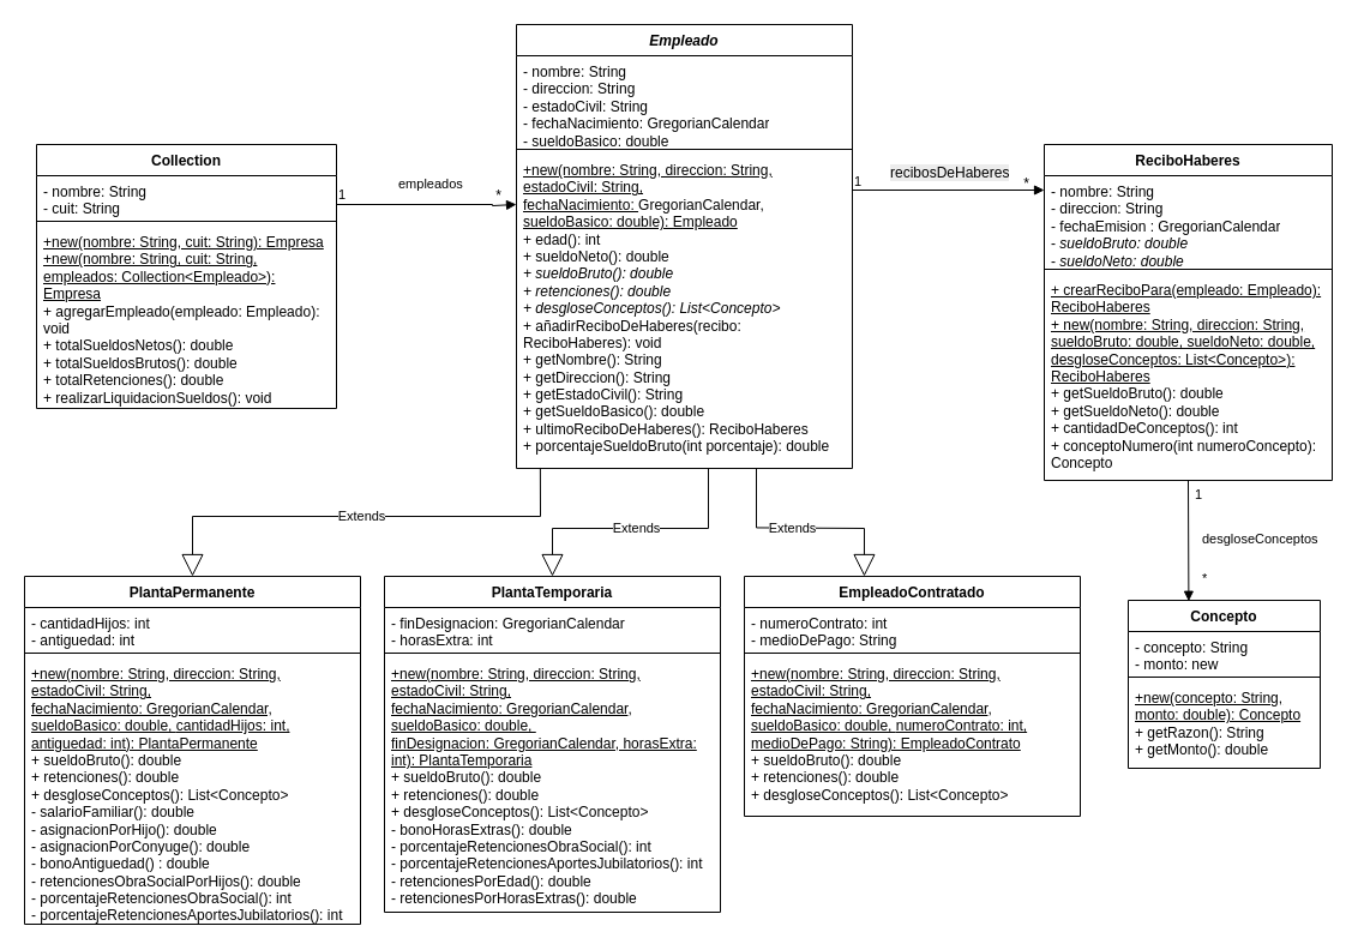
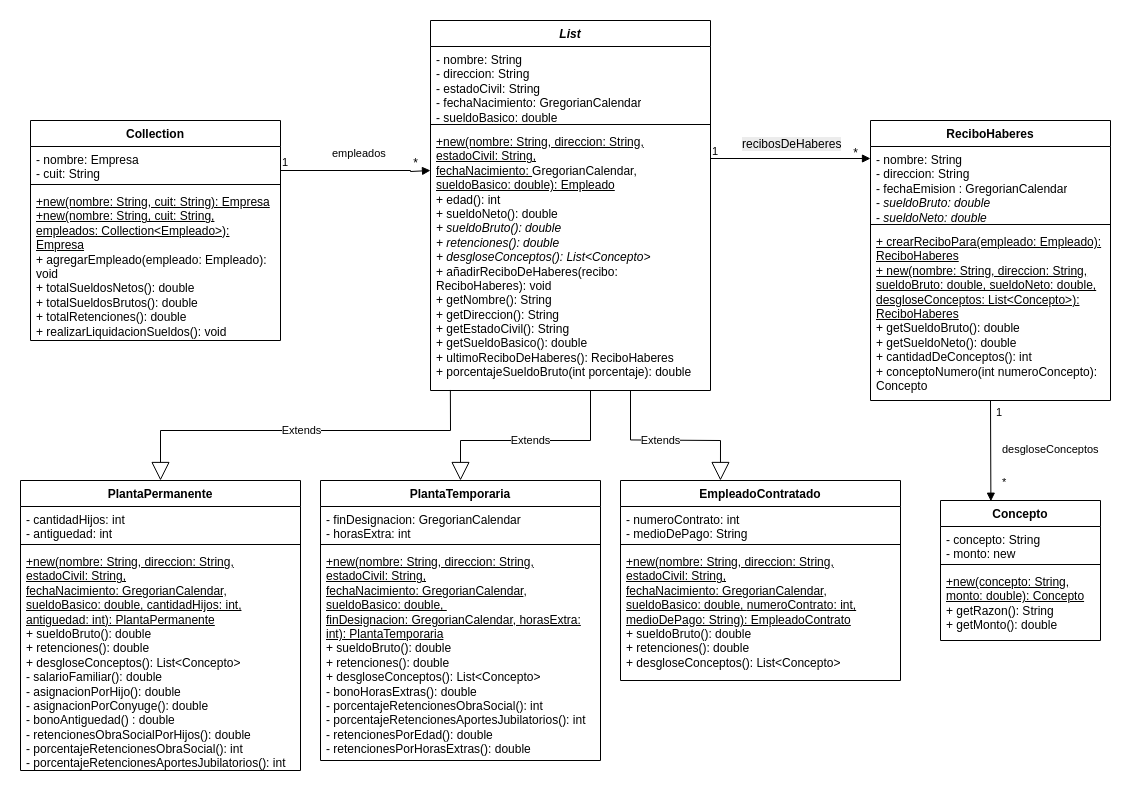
  <mxCell id="0" />
  <mxCell id="1" parent="0" />
  <mxCell id="2" value="Collection" style="swimlane;fontStyle=1;align=center;verticalAlign=top;childLayout=stackLayout;horizontal=1;startSize=26;horizontalStack=0;resizeParent=1;resizeParentMax=0;resizeLast=0;collapsible=1;marginBottom=0;whiteSpace=wrap;html=1;" parent="1" vertex="1"><mxGeometry x="30" y="120" width="250" height="220" as="geometry" /></mxCell>
- <mxCell id="3" value="- nombre: String&lt;div&gt;- cuit: String&lt;/div&gt;" style="text;strokeColor=none;fillColor=none;align=left;verticalAlign=top;spacingLeft=4;spacingRight=4;overflow=hidden;rotatable=0;points=[[0,0.5],[1,0.5]];portConstraint=eastwest;whiteSpace=wrap;html=1;" parent="2" vertex="1"><mxGeometry y="26" width="250" height="34" as="geometry" /></mxCell>
+ <mxCell id="3" value="- nombre: Empresa&lt;div&gt;- cuit: String&lt;/div&gt;" style="text;strokeColor=none;fillColor=none;align=left;verticalAlign=top;spacingLeft=4;spacingRight=4;overflow=hidden;rotatable=0;points=[[0,0.5],[1,0.5]];portConstraint=eastwest;whiteSpace=wrap;html=1;" parent="2" vertex="1"><mxGeometry y="26" width="250" height="34" as="geometry" /></mxCell>
  <mxCell id="4" value="" style="line;strokeWidth=1;fillColor=none;align=left;verticalAlign=middle;spacingTop=-1;spacingLeft=3;spacingRight=3;rotatable=0;labelPosition=right;points=[];portConstraint=eastwest;strokeColor=inherit;" parent="2" vertex="1"><mxGeometry y="60" width="250" height="8" as="geometry" /></mxCell>
  <mxCell id="5" value="&lt;div&gt;&lt;u&gt;+new(nombre: String, cuit: String): Empresa&lt;/u&gt;&lt;u&gt;&lt;br&gt;+new(nombre: String, cuit: String, empleados: Collection&amp;lt;Empleado&amp;gt;): Empresa&lt;/u&gt;&lt;/div&gt;&lt;div&gt;+ agregarEmpleado(empleado: Empleado): void&lt;/div&gt;+ totalSueldosNetos(): double&lt;br&gt;+ totalSueldosBrutos(): double&lt;br&gt;+ totalRetenciones(): double&lt;br&gt;+ realizarLiquidacionSueldos(): void&lt;div&gt;&lt;br/&gt;&lt;/div&gt;" style="text;strokeColor=none;fillColor=none;align=left;verticalAlign=top;spacingLeft=4;spacingRight=4;overflow=hidden;rotatable=0;points=[[0,0.5],[1,0.5]];portConstraint=eastwest;whiteSpace=wrap;html=1;" parent="2" vertex="1"><mxGeometry y="68" width="250" height="152" as="geometry" /></mxCell>
- <mxCell id="6" value="&lt;i&gt;Empleado&lt;/i&gt;" style="swimlane;fontStyle=1;align=center;verticalAlign=top;childLayout=stackLayout;horizontal=1;startSize=26;horizontalStack=0;resizeParent=1;resizeParentMax=0;resizeLast=0;collapsible=1;marginBottom=0;whiteSpace=wrap;html=1;" parent="1" vertex="1"><mxGeometry x="430" y="20" width="280" height="370" as="geometry"><mxRectangle x="440" y="170" width="90" height="30" as="alternateBounds" /></mxGeometry></mxCell>
+ <mxCell id="6" value="&lt;i&gt;List&lt;/i&gt;" style="swimlane;fontStyle=1;align=center;verticalAlign=top;childLayout=stackLayout;horizontal=1;startSize=26;horizontalStack=0;resizeParent=1;resizeParentMax=0;resizeLast=0;collapsible=1;marginBottom=0;whiteSpace=wrap;html=1;" parent="1" vertex="1"><mxGeometry x="430" y="20" width="280" height="370" as="geometry"><mxRectangle x="440" y="170" width="90" height="30" as="alternateBounds" /></mxGeometry></mxCell>
  <mxCell id="7" value="- nombre: String&lt;div&gt;- direccion: String&lt;/div&gt;&lt;div&gt;- estadoCivil: String&lt;/div&gt;&lt;div&gt;- fechaNacimiento: GregorianCalendar&lt;br&gt;- sueldoBasico: double&lt;br&gt;&lt;/div&gt;" style="text;strokeColor=none;fillColor=none;align=left;verticalAlign=top;spacingLeft=4;spacingRight=4;overflow=hidden;rotatable=0;points=[[0,0.5],[1,0.5]];portConstraint=eastwest;whiteSpace=wrap;html=1;" parent="6" vertex="1"><mxGeometry y="26" width="280" height="74" as="geometry" /></mxCell>
  <mxCell id="8" value="" style="line;strokeWidth=1;fillColor=none;align=left;verticalAlign=middle;spacingTop=-1;spacingLeft=3;spacingRight=3;rotatable=0;labelPosition=right;points=[];portConstraint=eastwest;strokeColor=inherit;" parent="6" vertex="1"><mxGeometry y="100" width="280" height="8" as="geometry" /></mxCell>
  <mxCell id="9" value="&lt;u&gt;+new(nombre: String, direccion: String, estadoCivil: String, fechaNacimiento:&amp;nbsp;&lt;/u&gt;GregorianCalendar&lt;u&gt;, sueldoBasico: double): Empleado&lt;/u&gt;&lt;br&gt;+ edad(): int&lt;br&gt;+ sueldoNeto()&lt;span style=&quot;color: light-dark(rgb(0, 0, 0), rgb(255, 255, 255)); background-color: transparent;&quot;&gt;: double&lt;/span&gt;&lt;br&gt;&lt;div&gt;&lt;i&gt;+ sueldoBruto(): double&lt;br&gt;+ retenciones()&lt;span style=&quot;background-color: transparent; color: light-dark(rgb(0, 0, 0), rgb(255, 255, 255));&quot;&gt;: double&lt;/span&gt;&lt;/i&gt;&lt;/div&gt;&lt;div&gt;&lt;span style=&quot;background-color: transparent; color: light-dark(rgb(0, 0, 0), rgb(255, 255, 255));&quot;&gt;&lt;i&gt;+ desgloseConceptos(): List&amp;lt;Concepto&amp;gt;&lt;br&gt;&lt;/i&gt;&lt;/span&gt;+ añadirReciboDeHaberes(recibo: ReciboHaberes): void&lt;br&gt;+ getNombre(): String&lt;/div&gt;&lt;div&gt;+ getDireccion(): String&lt;/div&gt;&lt;div&gt;+ getEstadoCivil(): String&lt;br&gt;+ getSueldoBasico(): double&lt;/div&gt;&lt;div&gt;+ ultimoReciboDeHaberes(): ReciboHaberes&lt;/div&gt;&lt;div&gt;+ porcentajeSueldoBruto(int porcentaje): double&lt;i&gt;&lt;/i&gt;&lt;/div&gt;" style="text;strokeColor=none;fillColor=none;align=left;verticalAlign=top;spacingLeft=4;spacingRight=4;overflow=hidden;rotatable=0;points=[[0,0.5],[1,0.5]];portConstraint=eastwest;whiteSpace=wrap;html=1;" parent="6" vertex="1"><mxGeometry y="108" width="280" height="262" as="geometry" /></mxCell>
  <mxCell id="10" value="empleados" style="endArrow=block;endFill=1;html=1;edgeStyle=orthogonalEdgeStyle;align=left;verticalAlign=top;rounded=0;" parent="1" edge="1"><mxGeometry x="-0.338" y="30" relative="1" as="geometry"><mxPoint x="280" y="170" as="sourcePoint" /><mxPoint x="430" y="170" as="targetPoint" /><Array as="points"><mxPoint x="410" y="170" /><mxPoint x="410" y="171" /></Array><mxPoint as="offset" /></mxGeometry></mxCell>
  <mxCell id="11" value="1" style="edgeLabel;resizable=0;html=1;align=left;verticalAlign=bottom;" parent="10" connectable="0" vertex="1"><mxGeometry x="-1" relative="1" as="geometry" /></mxCell>
  <mxCell id="12" value="*" style="text;html=1;align=center;verticalAlign=middle;resizable=0;points=[];autosize=1;strokeColor=none;fillColor=none;" parent="1" vertex="1"><mxGeometry x="400" y="148" width="30" height="30" as="geometry" /></mxCell>
  <mxCell id="13" value="PlantaPermanente" style="swimlane;fontStyle=1;align=center;verticalAlign=top;childLayout=stackLayout;horizontal=1;startSize=26;horizontalStack=0;resizeParent=1;resizeParentMax=0;resizeLast=0;collapsible=1;marginBottom=0;whiteSpace=wrap;html=1;" parent="1" vertex="1"><mxGeometry x="20" y="480" width="280" height="290" as="geometry" /></mxCell>
  <mxCell id="14" value="- cantidadHijos: int&lt;div&gt;- antiguedad: int&lt;/div&gt;" style="text;strokeColor=none;fillColor=none;align=left;verticalAlign=top;spacingLeft=4;spacingRight=4;overflow=hidden;rotatable=0;points=[[0,0.5],[1,0.5]];portConstraint=eastwest;whiteSpace=wrap;html=1;" parent="13" vertex="1"><mxGeometry y="26" width="280" height="34" as="geometry" /></mxCell>
  <mxCell id="15" value="" style="line;strokeWidth=1;fillColor=none;align=left;verticalAlign=middle;spacingTop=-1;spacingLeft=3;spacingRight=3;rotatable=0;labelPosition=right;points=[];portConstraint=eastwest;strokeColor=inherit;" parent="13" vertex="1"><mxGeometry y="60" width="280" height="8" as="geometry" /></mxCell>
  <mxCell id="16" value="&lt;u&gt;+new(&lt;/u&gt;&lt;u&gt;nombre: String, direccion: String, estadoCivil: String, fechaNacimiento:&amp;nbsp;GregorianCalendar, sueldoBasico: double,&amp;nbsp;&lt;/u&gt;&lt;u&gt;cantidadHijos: int, antiguedad: int): PlantaPermanente&lt;/u&gt;&lt;br&gt;+ sueldoBruto(): double&lt;br&gt;+ retenciones()&lt;span style=&quot;color: light-dark(rgb(0, 0, 0), rgb(255, 255, 255)); background-color: transparent;&quot;&gt;: double&lt;br&gt;&lt;/span&gt;+ desgloseConceptos(): List&amp;lt;Concepto&amp;gt;&lt;span style=&quot;color: light-dark(rgb(0, 0, 0), rgb(255, 255, 255)); background-color: transparent;&quot;&gt;&lt;br&gt;- salarioFamiliar(): double&lt;br&gt;- asignacionPorHijo(): double&lt;/span&gt;&lt;div&gt;&lt;span style=&quot;color: light-dark(rgb(0, 0, 0), rgb(255, 255, 255)); background-color: transparent;&quot;&gt;- asignacionPorConyuge(): double&lt;/span&gt;&lt;/div&gt;&lt;div&gt;&lt;span style=&quot;color: light-dark(rgb(0, 0, 0), rgb(255, 255, 255)); background-color: transparent;&quot;&gt;- bonoAntiguedad() : double&lt;br&gt;- retencionesObraSocialPorHijos(): double&lt;br&gt;&lt;/span&gt;- porcentajeRetencionesObraSocial(): int&lt;span style=&quot;color: light-dark(rgb(0, 0, 0), rgb(255, 255, 255)); background-color: transparent;&quot;&gt;&lt;br&gt;&lt;/span&gt;- porcentajeRetencionesAportesJubilatorios(): int&lt;span style=&quot;color: light-dark(rgb(0, 0, 0), rgb(255, 255, 255)); background-color: transparent;&quot;&gt;&lt;/span&gt;&lt;/div&gt;" style="text;strokeColor=none;fillColor=none;align=left;verticalAlign=top;spacingLeft=4;spacingRight=4;overflow=hidden;rotatable=0;points=[[0,0.5],[1,0.5]];portConstraint=eastwest;whiteSpace=wrap;html=1;" parent="13" vertex="1"><mxGeometry y="68" width="280" height="222" as="geometry" /></mxCell>
  <mxCell id="17" value="Extends" style="endArrow=block;endSize=16;endFill=0;html=1;rounded=0;entryX=0.5;entryY=0;entryDx=0;entryDy=0;" parent="1" target="19" edge="1"><mxGeometry width="160" relative="1" as="geometry"><mxPoint x="590" y="390" as="sourcePoint" /><mxPoint x="830.1" y="449.44" as="targetPoint" /><Array as="points"><mxPoint x="590" y="440" /><mxPoint x="460" y="440" /></Array></mxGeometry></mxCell>
  <mxCell id="18" value="Extends" style="endArrow=block;endSize=16;endFill=0;html=1;rounded=0;entryX=0.5;entryY=0;entryDx=0;entryDy=0;exitX=0.071;exitY=0.998;exitDx=0;exitDy=0;exitPerimeter=0;" parent="1" source="9" target="13" edge="1"><mxGeometry width="160" relative="1" as="geometry"><mxPoint x="450" y="410" as="sourcePoint" /><mxPoint x="510.17" y="481" as="targetPoint" /><Array as="points"><mxPoint x="450" y="430" /><mxPoint x="160" y="430" /></Array></mxGeometry></mxCell>
  <mxCell id="19" value="PlantaTemporaria" style="swimlane;fontStyle=1;align=center;verticalAlign=top;childLayout=stackLayout;horizontal=1;startSize=26;horizontalStack=0;resizeParent=1;resizeParentMax=0;resizeLast=0;collapsible=1;marginBottom=0;whiteSpace=wrap;html=1;" parent="1" vertex="1"><mxGeometry x="320" y="480" width="280" height="280" as="geometry" /></mxCell>
  <mxCell id="20" value="- finDesignacion:&amp;nbsp;&lt;span style=&quot;color: light-dark(rgb(0, 0, 0), rgb(255, 255, 255)); background-color: transparent;&quot;&gt;GregorianCalendar&lt;/span&gt;&lt;div&gt;- horasExtra: int&lt;br&gt;&lt;br&gt;&lt;/div&gt;" style="text;strokeColor=none;fillColor=none;align=left;verticalAlign=top;spacingLeft=4;spacingRight=4;overflow=hidden;rotatable=0;points=[[0,0.5],[1,0.5]];portConstraint=eastwest;whiteSpace=wrap;html=1;" parent="19" vertex="1"><mxGeometry y="26" width="280" height="34" as="geometry" /></mxCell>
  <mxCell id="21" value="" style="line;strokeWidth=1;fillColor=none;align=left;verticalAlign=middle;spacingTop=-1;spacingLeft=3;spacingRight=3;rotatable=0;labelPosition=right;points=[];portConstraint=eastwest;strokeColor=inherit;" parent="19" vertex="1"><mxGeometry y="60" width="280" height="8" as="geometry" /></mxCell>
  <mxCell id="22" value="&lt;div&gt;&lt;u&gt;+new(&lt;/u&gt;&lt;u style=&quot;background-color: transparent; color: light-dark(rgb(0, 0, 0), rgb(255, 255, 255));&quot;&gt;nombre: String, direccion: String, estadoCivil: String, fechaNacimiento:&amp;nbsp;&lt;/u&gt;&lt;span style=&quot;background-color: transparent; color: light-dark(rgb(0, 0, 0), rgb(255, 255, 255));&quot;&gt;&lt;u&gt;GregorianCalendar&lt;/u&gt;&lt;/span&gt;&lt;u style=&quot;background-color: transparent; color: light-dark(rgb(0, 0, 0), rgb(255, 255, 255));&quot;&gt;, sueldoBasico: double,&amp;nbsp;&lt;/u&gt;&lt;/div&gt;&lt;div&gt;&lt;u style=&quot;background-color: transparent; color: light-dark(rgb(0, 0, 0), rgb(255, 255, 255));&quot;&gt;finDesignacion:&amp;nbsp;GregorianCalendar, horasExtra: int): PlantaTemporaria&lt;/u&gt;&lt;/div&gt;+ sueldoBruto(): double&lt;br&gt;+ retenciones()&lt;span style=&quot;color: light-dark(rgb(0, 0, 0), rgb(255, 255, 255)); background-color: transparent;&quot;&gt;: double&lt;br&gt;&lt;/span&gt;+ desgloseConceptos(): List&amp;lt;Concepto&amp;gt;&lt;span style=&quot;color: light-dark(rgb(0, 0, 0), rgb(255, 255, 255)); background-color: transparent;&quot;&gt;&lt;br&gt;- bonoHorasExtras(): double&lt;br&gt;&lt;/span&gt;- porcentajeRetencionesObraSocial(): int&lt;span style=&quot;color: light-dark(rgb(0, 0, 0), rgb(255, 255, 255)); background-color: transparent;&quot;&gt;&lt;br&gt;&lt;/span&gt;- porcentajeRetencionesAportesJubilatorios(): int&lt;span style=&quot;color: light-dark(rgb(0, 0, 0), rgb(255, 255, 255)); background-color: transparent;&quot;&gt;&amp;nbsp;&lt;br&gt;- retencionesPorEdad(): double&lt;br&gt;&lt;/span&gt;- retencionesPorHorasExtras(): double&lt;span style=&quot;color: light-dark(rgb(0, 0, 0), rgb(255, 255, 255)); background-color: transparent;&quot;&gt;&lt;/span&gt;" style="text;strokeColor=none;fillColor=none;align=left;verticalAlign=top;spacingLeft=4;spacingRight=4;overflow=hidden;rotatable=0;points=[[0,0.5],[1,0.5]];portConstraint=eastwest;whiteSpace=wrap;html=1;" parent="19" vertex="1"><mxGeometry y="68" width="280" height="212" as="geometry" /></mxCell>
  <mxCell id="23" value="ReciboHaberes" style="swimlane;fontStyle=1;align=center;verticalAlign=top;childLayout=stackLayout;horizontal=1;startSize=26;horizontalStack=0;resizeParent=1;resizeParentMax=0;resizeLast=0;collapsible=1;marginBottom=0;whiteSpace=wrap;html=1;" parent="1" vertex="1"><mxGeometry x="870" y="120" width="240" height="280" as="geometry" /></mxCell>
  <mxCell id="24" value="- nombre: String&lt;div&gt;- direccion: String&lt;/div&gt;&lt;div&gt;- fechaEmision : GregorianCalendar&lt;br&gt;-&lt;i style=&quot;background-color: transparent; color: light-dark(rgb(0, 0, 0), rgb(255, 255, 255));&quot;&gt;&amp;nbsp;sueldoBruto: double&lt;br&gt;&lt;/i&gt;-&lt;i style=&quot;color: light-dark(rgb(0, 0, 0), rgb(255, 255, 255)); background-color: transparent;&quot;&gt;&amp;nbsp;sueldoNeto: double&lt;/i&gt;&lt;/div&gt;" style="text;strokeColor=none;fillColor=none;align=left;verticalAlign=top;spacingLeft=4;spacingRight=4;overflow=hidden;rotatable=0;points=[[0,0.5],[1,0.5]];portConstraint=eastwest;whiteSpace=wrap;html=1;" parent="23" vertex="1"><mxGeometry y="26" width="240" height="74" as="geometry" /></mxCell>
  <mxCell id="25" value="" style="line;strokeWidth=1;fillColor=none;align=left;verticalAlign=middle;spacingTop=-1;spacingLeft=3;spacingRight=3;rotatable=0;labelPosition=right;points=[];portConstraint=eastwest;strokeColor=inherit;" parent="23" vertex="1"><mxGeometry y="100" width="240" height="8" as="geometry" /></mxCell>
  <mxCell id="26" value="&lt;u&gt;+ crearReciboPara(empleado: Empleado): ReciboHaberes&lt;/u&gt;&lt;br&gt;&lt;u&gt;+ new(nombre: String, direccion: String, sueldoBruto: double, sueldoNeto: double, desgloseConceptos: List&amp;lt;Concepto&amp;gt;): ReciboHaberes&lt;/u&gt;&lt;br&gt;+ getSueldoBruto(): double&lt;br&gt;+ getSueldoNeto(): double&lt;div&gt;+ cantidadDeConceptos(): int&lt;br&gt;+ conceptoNumero(int numeroConcepto): Concepto&lt;/div&gt;" style="text;strokeColor=none;fillColor=none;align=left;verticalAlign=top;spacingLeft=4;spacingRight=4;overflow=hidden;rotatable=0;points=[[0,0.5],[1,0.5]];portConstraint=eastwest;whiteSpace=wrap;html=1;" parent="23" vertex="1"><mxGeometry y="108" width="240" height="172" as="geometry" /></mxCell>
  <mxCell id="27" value="&lt;span style=&quot;font-size: 12px; text-wrap-mode: wrap; background-color: rgb(236, 236, 236);&quot;&gt;recibosDeHaberes&lt;/span&gt;" style="endArrow=block;endFill=1;html=1;edgeStyle=orthogonalEdgeStyle;align=left;verticalAlign=top;rounded=0;" parent="1" target="24" edge="1"><mxGeometry x="-0.287" y="28" relative="1" as="geometry"><mxPoint x="710" y="200" as="sourcePoint" /><mxPoint x="870" y="180" as="targetPoint" /><Array as="points"><mxPoint x="710" y="158" /></Array><mxPoint as="offset" /></mxGeometry></mxCell>
  <mxCell id="28" value="1" style="edgeLabel;resizable=0;html=1;align=left;verticalAlign=bottom;" parent="27" connectable="0" vertex="1"><mxGeometry x="-1" relative="1" as="geometry"><mxPoint y="-41" as="offset" /></mxGeometry></mxCell>
  <mxCell id="29" value="*" style="text;html=1;align=center;verticalAlign=middle;resizable=0;points=[];autosize=1;strokeColor=none;fillColor=none;" parent="1" vertex="1"><mxGeometry x="840" y="138" width="30" height="30" as="geometry" /></mxCell>
  <mxCell id="30" value="Concepto" style="swimlane;fontStyle=1;align=center;verticalAlign=top;childLayout=stackLayout;horizontal=1;startSize=26;horizontalStack=0;resizeParent=1;resizeParentMax=0;resizeLast=0;collapsible=1;marginBottom=0;whiteSpace=wrap;html=1;" parent="1" vertex="1"><mxGeometry x="940" y="500" width="160" height="140" as="geometry" /></mxCell>
  <mxCell id="31" value="- concepto: String&lt;div&gt;- monto: new&lt;/div&gt;" style="text;strokeColor=none;fillColor=none;align=left;verticalAlign=top;spacingLeft=4;spacingRight=4;overflow=hidden;rotatable=0;points=[[0,0.5],[1,0.5]];portConstraint=eastwest;whiteSpace=wrap;html=1;" parent="30" vertex="1"><mxGeometry y="26" width="160" height="34" as="geometry" /></mxCell>
  <mxCell id="32" value="" style="line;strokeWidth=1;fillColor=none;align=left;verticalAlign=middle;spacingTop=-1;spacingLeft=3;spacingRight=3;rotatable=0;labelPosition=right;points=[];portConstraint=eastwest;strokeColor=inherit;" parent="30" vertex="1"><mxGeometry y="60" width="160" height="8" as="geometry" /></mxCell>
  <mxCell id="33" value="&lt;u&gt;+new(concepto: String, monto: double): Concepto&lt;/u&gt;&lt;br&gt;+ getRazon(): String&lt;br&gt;+ getMonto(): double" style="text;strokeColor=none;fillColor=none;align=left;verticalAlign=top;spacingLeft=4;spacingRight=4;overflow=hidden;rotatable=0;points=[[0,0.5],[1,0.5]];portConstraint=eastwest;whiteSpace=wrap;html=1;" parent="30" vertex="1"><mxGeometry y="68" width="160" height="72" as="geometry" /></mxCell>
  <mxCell id="34" value="desgloseConceptos" style="endArrow=block;endFill=1;html=1;edgeStyle=orthogonalEdgeStyle;align=left;verticalAlign=top;rounded=0;entryX=0.315;entryY=0.005;entryDx=0;entryDy=0;entryPerimeter=0;" parent="1" target="30" edge="1"><mxGeometry x="-0.279" y="10" relative="1" as="geometry"><mxPoint x="990" y="400" as="sourcePoint" /><mxPoint x="991" y="480" as="targetPoint" /><Array as="points"><mxPoint x="990" y="400" /></Array><mxPoint as="offset" /></mxGeometry></mxCell>
  <mxCell id="35" value="1" style="edgeLabel;resizable=0;html=1;align=left;verticalAlign=bottom;" parent="34" connectable="0" vertex="1"><mxGeometry x="-1" relative="1" as="geometry"><mxPoint x="4" y="20" as="offset" /></mxGeometry></mxCell>
  <mxCell id="36" value="*" style="edgeLabel;resizable=0;html=1;align=left;verticalAlign=bottom;" parent="1" connectable="0" vertex="1"><mxGeometry x="1000" y="490" as="geometry" /></mxCell>
  <mxCell id="37" value="EmpleadoContratado" style="swimlane;fontStyle=1;align=center;verticalAlign=top;childLayout=stackLayout;horizontal=1;startSize=26;horizontalStack=0;resizeParent=1;resizeParentMax=0;resizeLast=0;collapsible=1;marginBottom=0;whiteSpace=wrap;html=1;" vertex="1" parent="1"><mxGeometry x="620" y="480" width="280" height="200" as="geometry" /></mxCell>
  <mxCell id="38" value="- numeroContrato:&amp;nbsp;&lt;span style=&quot;color: light-dark(rgb(0, 0, 0), rgb(255, 255, 255)); background-color: transparent;&quot;&gt;int&lt;/span&gt;&lt;div&gt;- medioDePago: String&lt;br&gt;&lt;br&gt;&lt;/div&gt;" style="text;strokeColor=none;fillColor=none;align=left;verticalAlign=top;spacingLeft=4;spacingRight=4;overflow=hidden;rotatable=0;points=[[0,0.5],[1,0.5]];portConstraint=eastwest;whiteSpace=wrap;html=1;" vertex="1" parent="37"><mxGeometry y="26" width="280" height="34" as="geometry" /></mxCell>
  <mxCell id="39" value="" style="line;strokeWidth=1;fillColor=none;align=left;verticalAlign=middle;spacingTop=-1;spacingLeft=3;spacingRight=3;rotatable=0;labelPosition=right;points=[];portConstraint=eastwest;strokeColor=inherit;" vertex="1" parent="37"><mxGeometry y="60" width="280" height="8" as="geometry" /></mxCell>
  <mxCell id="40" value="&lt;div&gt;&lt;u&gt;+new(&lt;/u&gt;&lt;u style=&quot;background-color: transparent; color: light-dark(rgb(0, 0, 0), rgb(255, 255, 255));&quot;&gt;nombre: String, direccion: String, estadoCivil: String, fechaNacimiento:&amp;nbsp;&lt;/u&gt;&lt;span style=&quot;background-color: transparent; color: light-dark(rgb(0, 0, 0), rgb(255, 255, 255));&quot;&gt;&lt;u&gt;GregorianCalendar&lt;/u&gt;&lt;/span&gt;&lt;u style=&quot;background-color: transparent; color: light-dark(rgb(0, 0, 0), rgb(255, 255, 255));&quot;&gt;, sueldoBasico: double,&amp;nbsp;&lt;/u&gt;&lt;u style=&quot;background-color: transparent; color: light-dark(rgb(0, 0, 0), rgb(255, 255, 255));&quot;&gt;numeroContrato:&amp;nbsp;int, medioDePago: String): EmpleadoContrato&lt;/u&gt;&lt;/div&gt;+ sueldoBruto(): double&lt;br&gt;+ retenciones()&lt;span style=&quot;color: light-dark(rgb(0, 0, 0), rgb(255, 255, 255)); background-color: transparent;&quot;&gt;: double&lt;br&gt;&lt;/span&gt;+ desgloseConceptos(): List&amp;lt;Concepto&amp;gt;&lt;span style=&quot;color: light-dark(rgb(0, 0, 0), rgb(255, 255, 255)); background-color: transparent;&quot;&gt;&lt;br&gt;&lt;/span&gt;" style="text;strokeColor=none;fillColor=none;align=left;verticalAlign=top;spacingLeft=4;spacingRight=4;overflow=hidden;rotatable=0;points=[[0,0.5],[1,0.5]];portConstraint=eastwest;whiteSpace=wrap;html=1;" vertex="1" parent="37"><mxGeometry y="68" width="280" height="132" as="geometry" /></mxCell>
  <mxCell id="41" value="Extends" style="endArrow=block;endSize=16;endFill=0;html=1;rounded=0;entryX=0.357;entryY=0;entryDx=0;entryDy=0;entryPerimeter=0;" edge="1" parent="1" target="37"><mxGeometry x="-0.115" width="160" relative="1" as="geometry"><mxPoint x="630" y="390" as="sourcePoint" /><mxPoint x="720" y="470" as="targetPoint" /><Array as="points"><mxPoint x="630" y="439.44" /><mxPoint x="720" y="440" /></Array><mxPoint as="offset" /></mxGeometry></mxCell>
